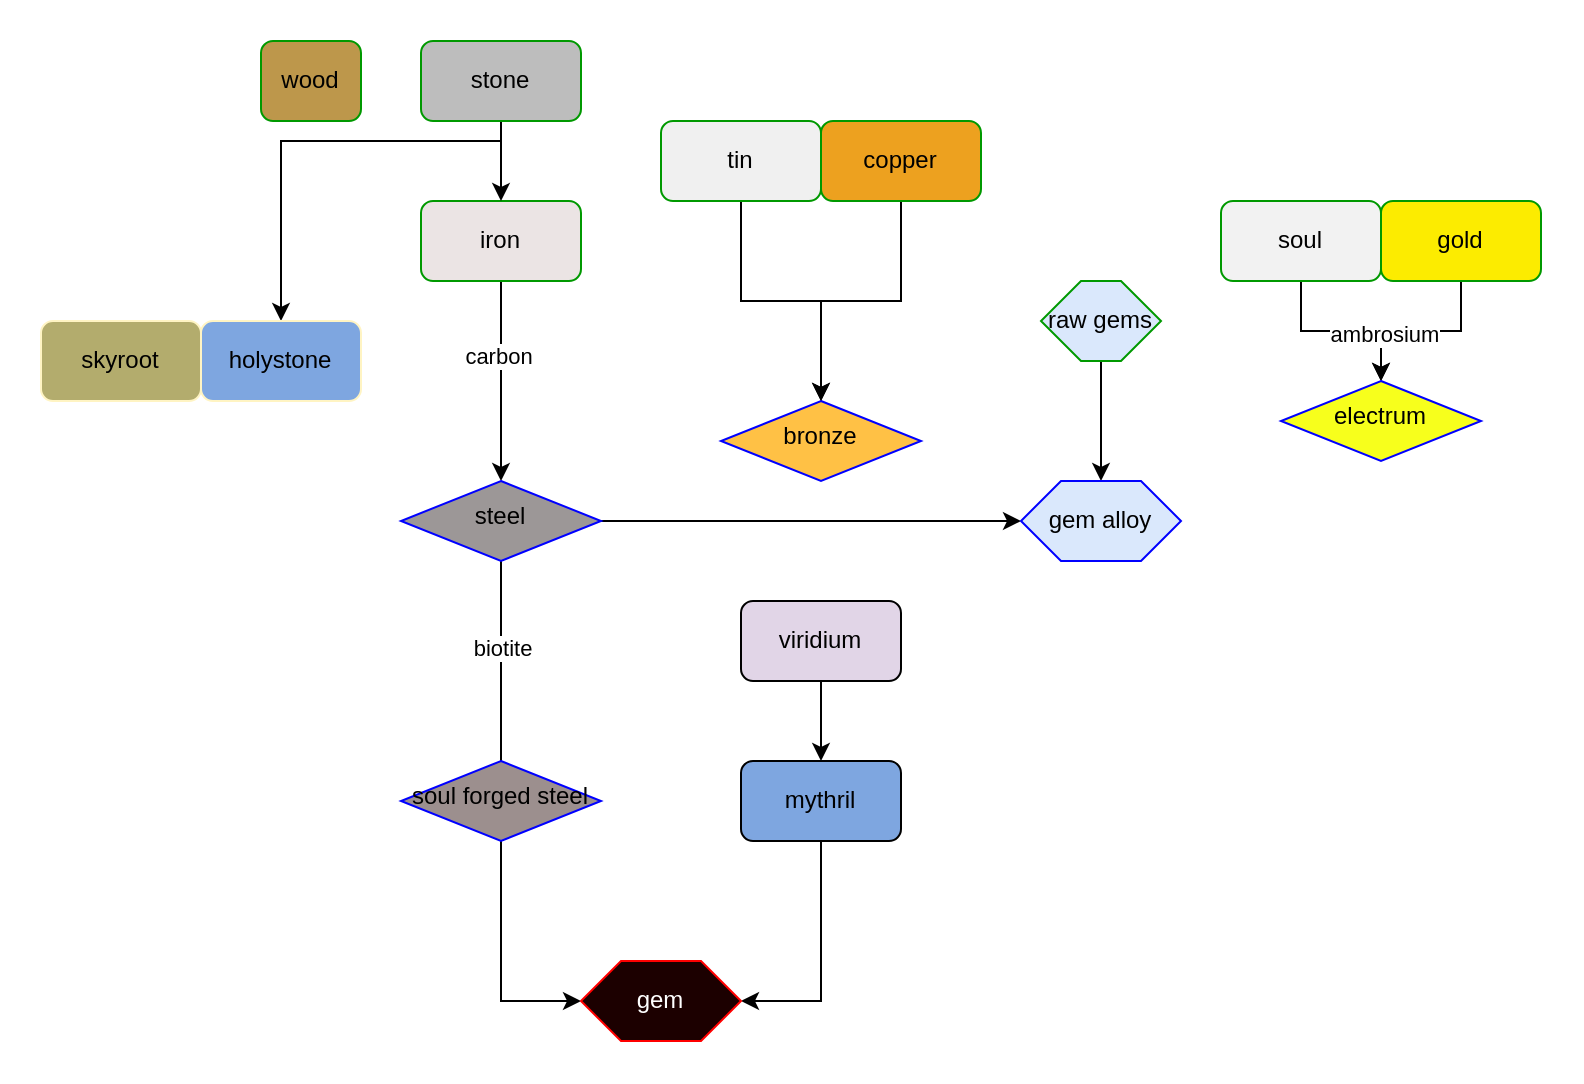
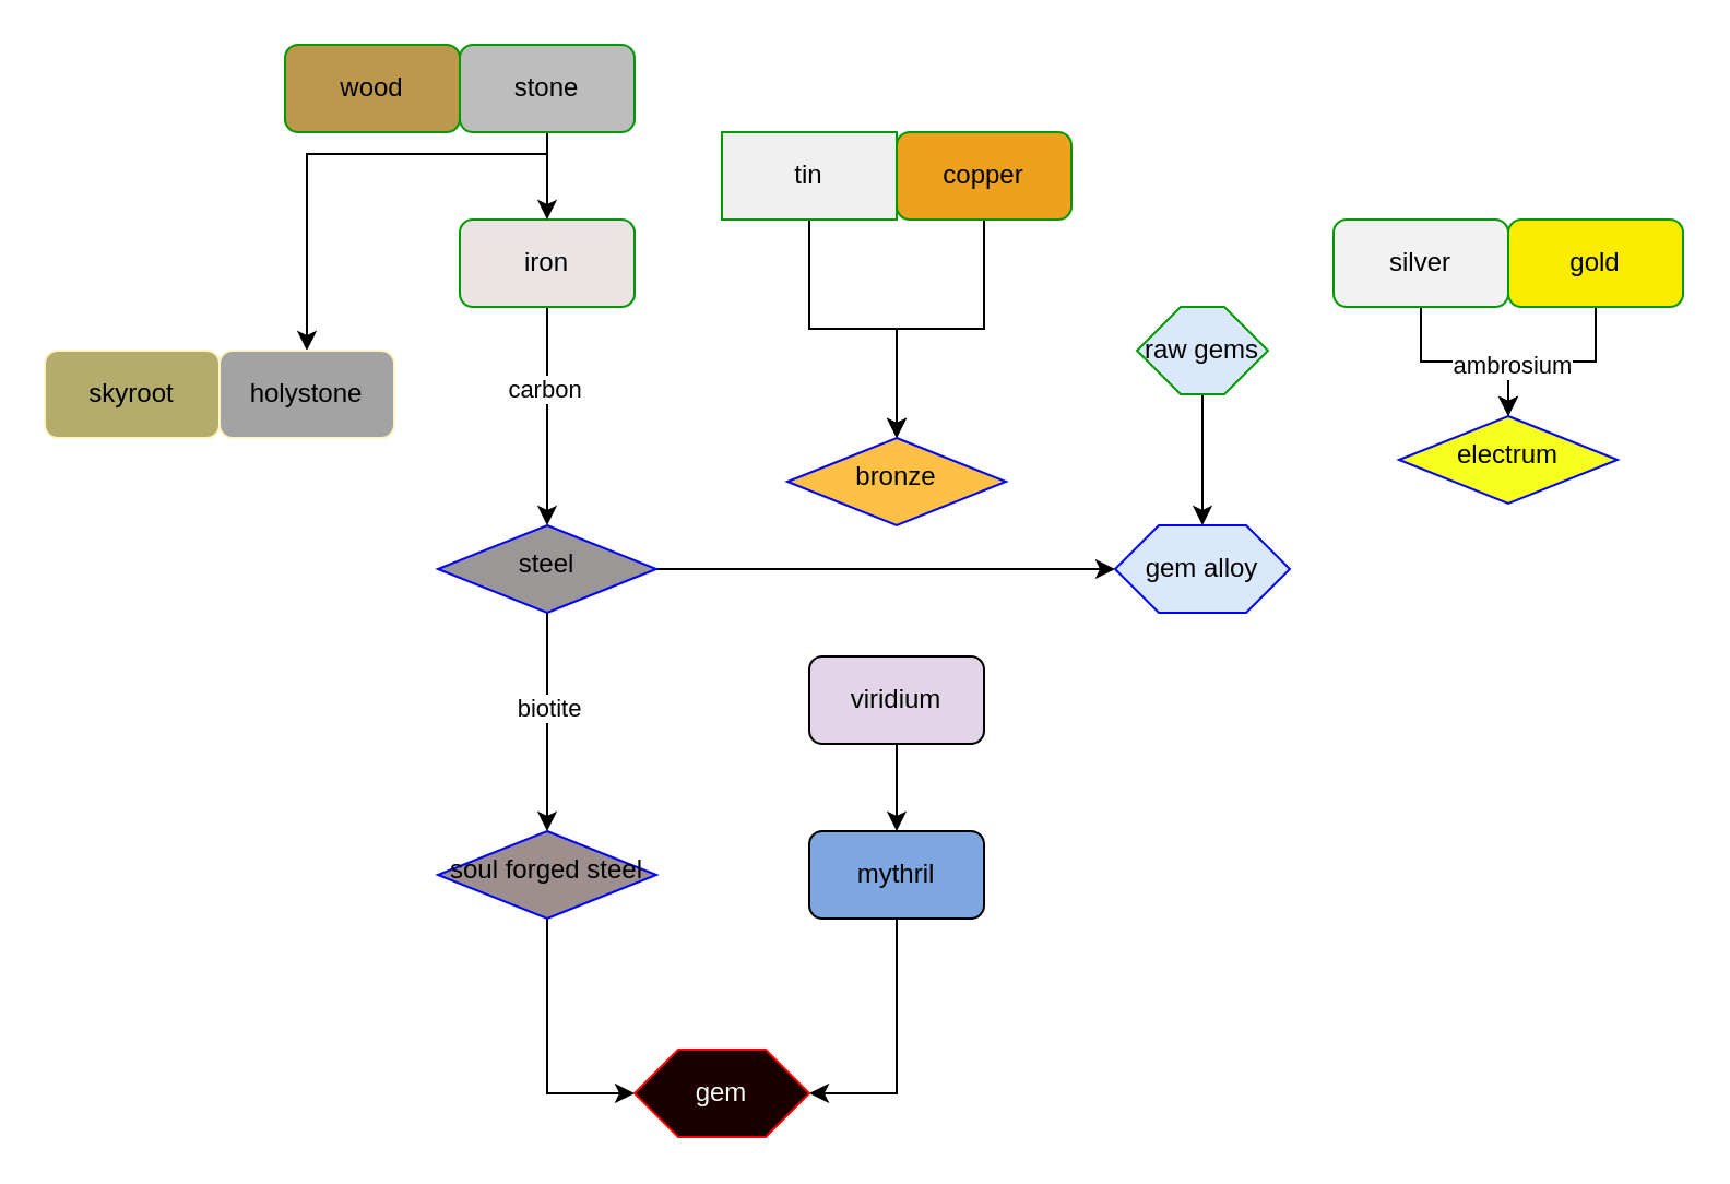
  <mxCell id="0" />
  <mxCell id="1" parent="0" />
  <mxCell id="2" style="edgeStyle=orthogonalEdgeStyle;rounded=0;orthogonalLoop=1;jettySize=auto;html=1;" edge="1" parent="1" source="3" target="4"><mxGeometry relative="1" as="geometry" /></mxCell>
- <mxCell id="3" value="tin" style="rounded=1;whiteSpace=wrap;html=1;fontSize=12;glass=0;strokeWidth=1;shadow=0;fillColor=#F0F0F0;strokeColor=#009900;" parent="1" vertex="1"><mxGeometry x="330" y="60" width="80" height="40" as="geometry" /></mxCell>
+ <mxCell id="3" value="tin" style="whiteSpace=wrap;html=1;fontSize=12;glass=0;strokeWidth=1;shadow=0;fillColor=#F0F0F0;strokeColor=#009900;rounded=0;" parent="1" vertex="1"><mxGeometry x="330" y="60" width="80" height="40" as="geometry" /></mxCell>
  <mxCell id="4" value="bronze" style="rhombus;whiteSpace=wrap;html=1;shadow=0;fontFamily=Helvetica;fontSize=12;align=center;strokeWidth=1;spacing=6;spacingTop=-4;fillColor=#FFC145;strokeColor=#0000FF;" parent="1" vertex="1"><mxGeometry x="360" y="200" width="100" height="40" as="geometry" /></mxCell>
  <mxCell id="5" style="edgeStyle=orthogonalEdgeStyle;rounded=0;orthogonalLoop=1;jettySize=auto;html=1;" edge="1" parent="1" source="6" target="4"><mxGeometry relative="1" as="geometry" /></mxCell>
  <mxCell id="6" value="copper" style="rounded=1;whiteSpace=wrap;html=1;fillColor=#EDA11F;strokeColor=#009900;" vertex="1" parent="1"><mxGeometry x="410" y="60" width="80" height="40" as="geometry" /></mxCell>
  <mxCell id="7" style="edgeStyle=orthogonalEdgeStyle;rounded=0;orthogonalLoop=1;jettySize=auto;html=1;entryX=0.5;entryY=0;entryDx=0;entryDy=0;" edge="1" parent="1" source="9" target="25"><mxGeometry relative="1" as="geometry" /></mxCell>
  <mxCell id="8" value="carbon" style="edgeLabel;html=1;align=center;verticalAlign=middle;resizable=0;points=[];" vertex="1" connectable="0" parent="7"><mxGeometry x="-0.251" y="-2" relative="1" as="geometry"><mxPoint as="offset" /></mxGeometry></mxCell>
  <mxCell id="9" value="iron" style="rounded=1;whiteSpace=wrap;html=1;fillColor=#EBE4E4;strokeColor=#009900;" vertex="1" parent="1"><mxGeometry x="210" y="100" width="80" height="40" as="geometry" /></mxCell>
  <mxCell id="10" style="edgeStyle=orthogonalEdgeStyle;rounded=0;orthogonalLoop=1;jettySize=auto;html=1;entryX=0.5;entryY=0;entryDx=0;entryDy=0;" edge="1" parent="1" source="12" target="9"><mxGeometry relative="1" as="geometry" /></mxCell>
  <mxCell id="11" style="edgeStyle=orthogonalEdgeStyle;rounded=0;orthogonalLoop=1;jettySize=auto;html=1;" edge="1" parent="1" source="12" target="13"><mxGeometry relative="1" as="geometry"><Array as="points"><mxPoint x="250" y="70" /><mxPoint x="140" y="70" /></Array></mxGeometry></mxCell>
  <mxCell id="12" value="stone" style="rounded=1;whiteSpace=wrap;html=1;fillColor=#BDBDBD;strokeColor=#009900;" vertex="1" parent="1"><mxGeometry x="210" width="80" height="40" as="geometry" y="20" /></mxCell>
- <mxCell id="13" value="holystone" style="rounded=1;whiteSpace=wrap;html=1;fillColor=#7ea6e0;strokeColor=#FFF4C3;" vertex="1" parent="1"><mxGeometry x="100" y="160" width="80" height="40" as="geometry" /></mxCell>
- <mxCell id="14" value="wood" style="rounded=1;whiteSpace=wrap;html=1;fillColor=#BD974B;strokeColor=#009900;" vertex="1" parent="1"><mxGeometry x="130" y="20" width="50" height="40" as="geometry" /></mxCell>
+ <mxCell id="13" value="holystone" style="rounded=1;whiteSpace=wrap;html=1;fillColor=#A3A3A3;strokeColor=#FFF4C3;" vertex="1" parent="1"><mxGeometry x="100" y="160" width="80" height="40" as="geometry" /></mxCell>
+ <mxCell id="14" value="wood" style="rounded=1;whiteSpace=wrap;html=1;fillColor=#BD974B;strokeColor=#009900;" vertex="1" parent="1"><mxGeometry x="130" width="80" height="40" as="geometry" y="20" /></mxCell>
  <mxCell id="15" value="skyroot" style="rounded=1;whiteSpace=wrap;html=1;fillColor=#B3AC6D;strokeColor=#FFF4C3;" vertex="1" parent="1"><mxGeometry x="20" y="160" width="80" height="40" as="geometry" /></mxCell>
  <mxCell id="16" style="edgeStyle=orthogonalEdgeStyle;rounded=0;orthogonalLoop=1;jettySize=auto;html=1;entryX=0.5;entryY=0;entryDx=0;entryDy=0;" edge="1" parent="1" source="17" target="21"><mxGeometry relative="1" as="geometry" /></mxCell>
- <mxCell id="17" value="soul" style="rounded=1;whiteSpace=wrap;html=1;fillColor=#F2F2F2;strokeColor=#009900;" vertex="1" parent="1"><mxGeometry x="610" y="100" width="80" height="40" as="geometry" /></mxCell>
+ <mxCell id="17" value="silver" style="rounded=1;whiteSpace=wrap;html=1;fillColor=#F2F2F2;strokeColor=#009900;" vertex="1" parent="1"><mxGeometry x="610" y="100" width="80" height="40" as="geometry" /></mxCell>
  <mxCell id="18" style="edgeStyle=orthogonalEdgeStyle;rounded=0;orthogonalLoop=1;jettySize=auto;html=1;" edge="1" parent="1" source="20" target="21"><mxGeometry relative="1" as="geometry" /></mxCell>
  <mxCell id="19" value="ambrosium" style="edgeLabel;html=1;align=center;verticalAlign=middle;resizable=0;points=[];" vertex="1" connectable="0" parent="18"><mxGeometry x="0.465" y="1" relative="1" as="geometry"><mxPoint as="offset" /></mxGeometry></mxCell>
  <mxCell id="20" value="gold" style="rounded=1;whiteSpace=wrap;html=1;fillColor=#FCEC00;strokeColor=#009900;" vertex="1" parent="1"><mxGeometry x="690" y="100" width="80" height="40" as="geometry" /></mxCell>
  <mxCell id="21" value="electrum&lt;span style=&quot;color: rgba(0 , 0 , 0 , 0) ; font-family: monospace ; font-size: 0px&quot;&gt;%3CmxGraphModel%3E%3Croot%3E%3CmxCell%20id%3D%220%22%2F%3E%3CmxCell%20id%3D%221%22%20parent%3D%220%22%2F%3E%3CmxCell%20id%3D%222%22%20value%3D%22bronze%22%20style%3D%22rhombus%3BwhiteSpace%3Dwrap%3Bhtml%3D1%3Bshadow%3D0%3BfontFamily%3DHelvetica%3BfontSize%3D12%3Balign%3Dcenter%3BstrokeWidth%3D1%3Bspacing%3D6%3BspacingTop%3D-4%3BfillColor%3D%23FFC145%3B%22%20vertex%3D%221%22%20parent%3D%221%22%3E%3CmxGeometry%20x%3D%22350%22%20y%3D%22160%22%20width%3D%22100%22%20height%3D%2240%22%20as%3D%22geometry%22%2F%3E%3C%2FmxCell%3E%3C%2Froot%3E%3C%2FmxGraphModel%3E&lt;/span&gt;" style="rhombus;whiteSpace=wrap;html=1;shadow=0;fontFamily=Helvetica;fontSize=12;align=center;strokeWidth=1;spacing=6;spacingTop=-4;fillColor=#F7FF1C;strokeColor=#0000FF;" vertex="1" parent="1"><mxGeometry x="640" y="190" width="100" height="40" as="geometry" /></mxCell>
- <mxCell id="22" style="edgeStyle=orthogonalEdgeStyle;rounded=0;orthogonalLoop=1;jettySize=auto;html=1;entryX=0.5;entryY=0;entryDx=0;entryDy=0;endArrow=none;" edge="1" parent="1" source="25" target="27"><mxGeometry relative="1" as="geometry" /></mxCell>
+ <mxCell id="22" style="edgeStyle=orthogonalEdgeStyle;rounded=0;orthogonalLoop=1;jettySize=auto;html=1;entryX=0.5;entryY=0;entryDx=0;entryDy=0;" edge="1" parent="1" source="25" target="27"><mxGeometry relative="1" as="geometry" /></mxCell>
  <mxCell id="23" value="biotite" style="edgeLabel;html=1;align=center;verticalAlign=middle;resizable=0;points=[];" vertex="1" connectable="0" parent="22"><mxGeometry x="-0.34" y="1" relative="1" as="geometry"><mxPoint x="-1" y="10.34" as="offset" /></mxGeometry></mxCell>
  <mxCell id="24" style="edgeStyle=orthogonalEdgeStyle;rounded=0;orthogonalLoop=1;jettySize=auto;html=1;entryX=0;entryY=0.5;entryDx=0;entryDy=0;" edge="1" parent="1" source="25" target="34"><mxGeometry relative="1" as="geometry" /></mxCell>
  <mxCell id="25" value="steel" style="rhombus;whiteSpace=wrap;html=1;shadow=0;fontFamily=Helvetica;fontSize=12;align=center;strokeWidth=1;spacing=6;spacingTop=-4;fillColor=#9C9797;strokeColor=#0000FF;" vertex="1" parent="1"><mxGeometry x="200" y="240" width="100" height="40" as="geometry" /></mxCell>
  <mxCell id="26" style="edgeStyle=orthogonalEdgeStyle;rounded=0;orthogonalLoop=1;jettySize=auto;html=1;entryX=0;entryY=0.5;entryDx=0;entryDy=0;" edge="1" parent="1" source="27" target="35"><mxGeometry relative="1" as="geometry" /></mxCell>
  <mxCell id="27" value="soul forged steel" style="rhombus;whiteSpace=wrap;html=1;shadow=0;fontFamily=Helvetica;fontSize=12;align=center;strokeWidth=1;spacing=6;spacingTop=-4;fillColor=#9C8F8E;strokeColor=#0000FF;" vertex="1" parent="1"><mxGeometry x="200" y="380" width="100" height="40" as="geometry" /></mxCell>
  <mxCell id="28" style="edgeStyle=orthogonalEdgeStyle;rounded=0;orthogonalLoop=1;jettySize=auto;html=1;entryX=1;entryY=0.5;entryDx=0;entryDy=0;" edge="1" parent="1" source="29" target="35"><mxGeometry relative="1" as="geometry" /></mxCell>
  <mxCell id="29" value="mythril" style="rounded=1;whiteSpace=wrap;html=1;fillColor=#7EA6E0;" vertex="1" parent="1"><mxGeometry x="370" y="380" width="80" height="40" as="geometry" /></mxCell>
  <mxCell id="30" style="edgeStyle=orthogonalEdgeStyle;rounded=0;orthogonalLoop=1;jettySize=auto;html=1;entryX=0.5;entryY=0;entryDx=0;entryDy=0;" edge="1" parent="1" source="31" target="29"><mxGeometry relative="1" as="geometry" /></mxCell>
  <mxCell id="31" value="viridium" style="rounded=1;whiteSpace=wrap;html=1;fillColor=#e1d5e7;" vertex="1" parent="1"><mxGeometry x="370" y="300" width="80" height="40" as="geometry" /></mxCell>
  <mxCell id="32" style="edgeStyle=orthogonalEdgeStyle;rounded=0;orthogonalLoop=1;jettySize=auto;html=1;entryX=0.5;entryY=0;entryDx=0;entryDy=0;" edge="1" parent="1" source="33" target="34"><mxGeometry relative="1" as="geometry" /></mxCell>
  <mxCell id="33" value="raw gems" style="shape=hexagon;perimeter=hexagonPerimeter2;whiteSpace=wrap;html=1;fixedSize=1;fillColor=#dae8fc;strokeColor=#009900;" vertex="1" parent="1"><mxGeometry x="520" y="140" width="60" height="40" as="geometry" /></mxCell>
  <mxCell id="34" value="gem alloy" style="shape=hexagon;perimeter=hexagonPerimeter2;whiteSpace=wrap;html=1;fixedSize=1;fillColor=#dae8fc;strokeColor=#0000FF;" vertex="1" parent="1"><mxGeometry x="510" y="240" width="80" height="40" as="geometry" /></mxCell>
  <mxCell id="35" value="&lt;font color=&quot;#ffffff&quot;&gt;gem&lt;/font&gt;" style="shape=hexagon;perimeter=hexagonPerimeter2;whiteSpace=wrap;html=1;fixedSize=1;strokeColor=#FF0000;fillColor=#1C0000;" vertex="1" parent="1"><mxGeometry x="290" y="480" width="80" height="40" as="geometry" /></mxCell>
